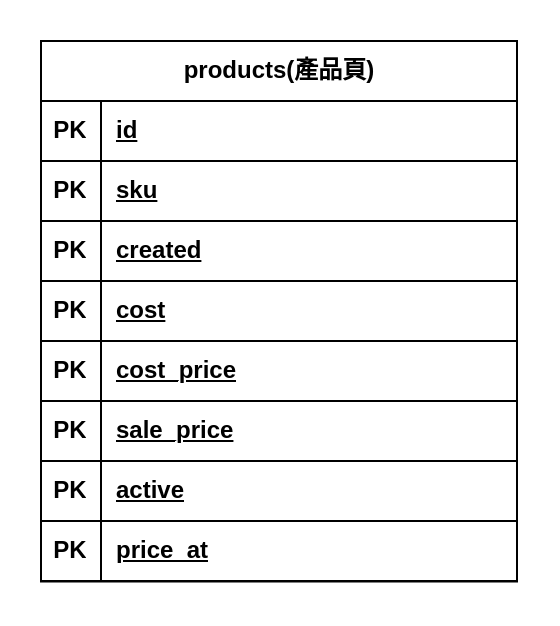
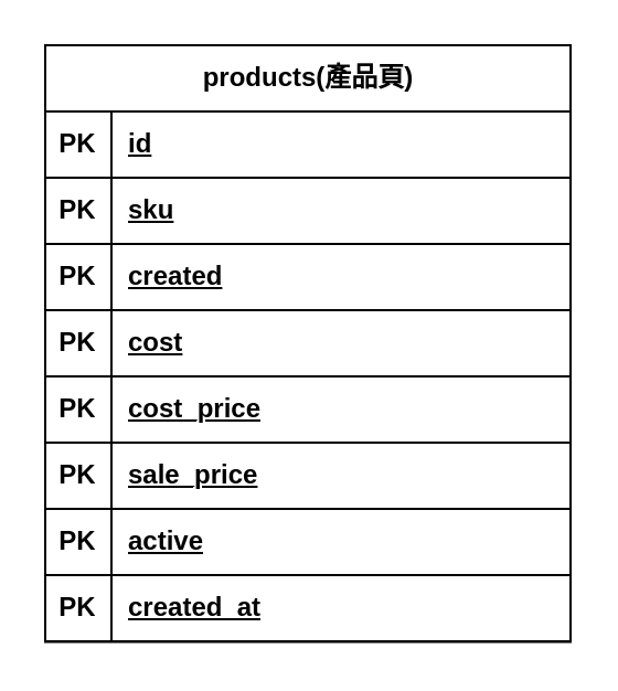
  <mxCell id="0" />
  <mxCell id="1" parent="0" />
  <mxCell id="2" value="products(產品頁)" style="shape=table;startSize=30;container=1;collapsible=1;childLayout=tableLayout;fixedRows=1;rowLines=0;fontStyle=1;align=center;resizeLast=1;html=1;" vertex="1" parent="1"><mxGeometry x="20" y="20" width="238" height="270.3" as="geometry" /></mxCell>
  <mxCell id="3" value="" style="shape=tableRow;horizontal=0;startSize=0;swimlaneHead=0;swimlaneBody=0;fillColor=none;collapsible=0;dropTarget=0;points=[[0,0.5],[1,0.5]];portConstraint=eastwest;top=0;left=0;right=0;bottom=1;" vertex="1" parent="2"><mxGeometry y="30" width="238" height="30" as="geometry" /></mxCell>
  <mxCell id="4" value="PK" style="shape=partialRectangle;connectable=0;fillColor=none;top=0;left=0;bottom=0;right=0;fontStyle=1;overflow=hidden;whiteSpace=wrap;html=1;" vertex="1" parent="3"><mxGeometry width="30" height="30" as="geometry"><mxRectangle width="30" height="30" as="alternateBounds" /></mxGeometry></mxCell>
  <mxCell id="5" value="id" style="shape=partialRectangle;connectable=0;fillColor=none;top=0;left=0;bottom=0;right=0;align=left;spacingLeft=6;fontStyle=5;overflow=hidden;whiteSpace=wrap;html=1;" vertex="1" parent="3"><mxGeometry x="30" width="208" height="30" as="geometry"><mxRectangle width="208" height="30" as="alternateBounds" /></mxGeometry></mxCell>
  <mxCell id="6" value="" style="shape=tableRow;horizontal=0;startSize=0;swimlaneHead=0;swimlaneBody=0;fillColor=none;collapsible=0;dropTarget=0;points=[[0,0.5],[1,0.5]];portConstraint=eastwest;top=0;left=0;right=0;bottom=1;" vertex="1" parent="2"><mxGeometry y="60" width="238" height="30" as="geometry" /></mxCell>
  <mxCell id="7" value="PK" style="shape=partialRectangle;connectable=0;fillColor=none;top=0;left=0;bottom=0;right=0;fontStyle=1;overflow=hidden;whiteSpace=wrap;html=1;" vertex="1" parent="6"><mxGeometry width="30" height="30" as="geometry"><mxRectangle width="30" height="30" as="alternateBounds" /></mxGeometry></mxCell>
  <mxCell id="8" value="sku" style="shape=partialRectangle;connectable=0;fillColor=none;top=0;left=0;bottom=0;right=0;align=left;spacingLeft=6;fontStyle=5;overflow=hidden;whiteSpace=wrap;html=1;" vertex="1" parent="6"><mxGeometry x="30" width="208" height="30" as="geometry"><mxRectangle width="208" height="30" as="alternateBounds" /></mxGeometry></mxCell>
  <mxCell id="9" value="" style="shape=tableRow;horizontal=0;startSize=0;swimlaneHead=0;swimlaneBody=0;fillColor=none;collapsible=0;dropTarget=0;points=[[0,0.5],[1,0.5]];portConstraint=eastwest;top=0;left=0;right=0;bottom=1;" vertex="1" parent="2"><mxGeometry y="90" width="238" height="30" as="geometry" /></mxCell>
  <mxCell id="10" value="PK" style="shape=partialRectangle;connectable=0;fillColor=none;top=0;left=0;bottom=0;right=0;fontStyle=1;overflow=hidden;whiteSpace=wrap;html=1;" vertex="1" parent="9"><mxGeometry width="30" height="30" as="geometry"><mxRectangle width="30" height="30" as="alternateBounds" /></mxGeometry></mxCell>
  <mxCell id="11" value="created" style="shape=partialRectangle;connectable=0;fillColor=none;top=0;left=0;bottom=0;right=0;align=left;spacingLeft=6;fontStyle=5;overflow=hidden;whiteSpace=wrap;html=1;" vertex="1" parent="9"><mxGeometry x="30" width="208" height="30" as="geometry"><mxRectangle width="208" height="30" as="alternateBounds" /></mxGeometry></mxCell>
  <mxCell id="12" value="" style="shape=tableRow;horizontal=0;startSize=0;swimlaneHead=0;swimlaneBody=0;fillColor=none;collapsible=0;dropTarget=0;points=[[0,0.5],[1,0.5]];portConstraint=eastwest;top=0;left=0;right=0;bottom=1;" vertex="1" parent="2"><mxGeometry y="120" width="238" height="30" as="geometry" /></mxCell>
  <mxCell id="13" value="PK" style="shape=partialRectangle;connectable=0;fillColor=none;top=0;left=0;bottom=0;right=0;fontStyle=1;overflow=hidden;whiteSpace=wrap;html=1;" vertex="1" parent="12"><mxGeometry width="30" height="30" as="geometry"><mxRectangle width="30" height="30" as="alternateBounds" /></mxGeometry></mxCell>
  <mxCell id="14" value="cost" style="shape=partialRectangle;connectable=0;fillColor=none;top=0;left=0;bottom=0;right=0;align=left;spacingLeft=6;fontStyle=5;overflow=hidden;whiteSpace=wrap;html=1;" vertex="1" parent="12"><mxGeometry x="30" width="208" height="30" as="geometry"><mxRectangle width="208" height="30" as="alternateBounds" /></mxGeometry></mxCell>
  <mxCell id="15" value="" style="shape=tableRow;horizontal=0;startSize=0;swimlaneHead=0;swimlaneBody=0;fillColor=none;collapsible=0;dropTarget=0;points=[[0,0.5],[1,0.5]];portConstraint=eastwest;top=0;left=0;right=0;bottom=1;" vertex="1" parent="2"><mxGeometry y="150" width="238" height="30" as="geometry" /></mxCell>
  <mxCell id="16" value="PK" style="shape=partialRectangle;connectable=0;fillColor=none;top=0;left=0;bottom=0;right=0;fontStyle=1;overflow=hidden;whiteSpace=wrap;html=1;" vertex="1" parent="15"><mxGeometry width="30" height="30" as="geometry"><mxRectangle width="30" height="30" as="alternateBounds" /></mxGeometry></mxCell>
  <mxCell id="17" value="cost_price" style="shape=partialRectangle;connectable=0;fillColor=none;top=0;left=0;bottom=0;right=0;align=left;spacingLeft=6;fontStyle=5;overflow=hidden;whiteSpace=wrap;html=1;" vertex="1" parent="15"><mxGeometry x="30" width="208" height="30" as="geometry"><mxRectangle width="208" height="30" as="alternateBounds" /></mxGeometry></mxCell>
  <mxCell id="18" value="" style="shape=tableRow;horizontal=0;startSize=0;swimlaneHead=0;swimlaneBody=0;fillColor=none;collapsible=0;dropTarget=0;points=[[0,0.5],[1,0.5]];portConstraint=eastwest;top=0;left=0;right=0;bottom=1;" vertex="1" parent="2"><mxGeometry y="180" width="238" height="30" as="geometry" /></mxCell>
  <mxCell id="19" value="PK" style="shape=partialRectangle;connectable=0;fillColor=none;top=0;left=0;bottom=0;right=0;fontStyle=1;overflow=hidden;whiteSpace=wrap;html=1;" vertex="1" parent="18"><mxGeometry width="30" height="30" as="geometry"><mxRectangle width="30" height="30" as="alternateBounds" /></mxGeometry></mxCell>
  <mxCell id="20" value="sale_price" style="shape=partialRectangle;connectable=0;fillColor=none;top=0;left=0;bottom=0;right=0;align=left;spacingLeft=6;fontStyle=5;overflow=hidden;whiteSpace=wrap;html=1;" vertex="1" parent="18"><mxGeometry x="30" width="208" height="30" as="geometry"><mxRectangle width="208" height="30" as="alternateBounds" /></mxGeometry></mxCell>
  <mxCell id="21" value="" style="shape=tableRow;horizontal=0;startSize=0;swimlaneHead=0;swimlaneBody=0;fillColor=none;collapsible=0;dropTarget=0;points=[[0,0.5],[1,0.5]];portConstraint=eastwest;top=0;left=0;right=0;bottom=1;" vertex="1" parent="2"><mxGeometry y="210" width="238" height="30" as="geometry" /></mxCell>
  <mxCell id="22" value="PK" style="shape=partialRectangle;connectable=0;fillColor=none;top=0;left=0;bottom=0;right=0;fontStyle=1;overflow=hidden;whiteSpace=wrap;html=1;" vertex="1" parent="21"><mxGeometry width="30" height="30" as="geometry"><mxRectangle width="30" height="30" as="alternateBounds" /></mxGeometry></mxCell>
  <mxCell id="23" value="active" style="shape=partialRectangle;connectable=0;fillColor=none;top=0;left=0;bottom=0;right=0;align=left;spacingLeft=6;fontStyle=5;overflow=hidden;whiteSpace=wrap;html=1;" vertex="1" parent="21"><mxGeometry x="30" width="208" height="30" as="geometry"><mxRectangle width="208" height="30" as="alternateBounds" /></mxGeometry></mxCell>
  <mxCell id="24" value="" style="shape=tableRow;horizontal=0;startSize=0;swimlaneHead=0;swimlaneBody=0;fillColor=none;collapsible=0;dropTarget=0;points=[[0,0.5],[1,0.5]];portConstraint=eastwest;top=0;left=0;right=0;bottom=1;" vertex="1" parent="2"><mxGeometry y="240" width="238" height="30" as="geometry" /></mxCell>
  <mxCell id="25" value="PK" style="shape=partialRectangle;connectable=0;fillColor=none;top=0;left=0;bottom=0;right=0;fontStyle=1;overflow=hidden;whiteSpace=wrap;html=1;" vertex="1" parent="24"><mxGeometry width="30" height="30" as="geometry"><mxRectangle width="30" height="30" as="alternateBounds" /></mxGeometry></mxCell>
- <mxCell id="26" value="price_at" style="shape=partialRectangle;connectable=0;fillColor=none;top=0;left=0;bottom=0;right=0;align=left;spacingLeft=6;fontStyle=5;overflow=hidden;whiteSpace=wrap;html=1;" vertex="1" parent="24"><mxGeometry x="30" width="208" height="30" as="geometry"><mxRectangle width="208" height="30" as="alternateBounds" /></mxGeometry></mxCell>
+ <mxCell id="26" value="created_at" style="shape=partialRectangle;connectable=0;fillColor=none;top=0;left=0;bottom=0;right=0;align=left;spacingLeft=6;fontStyle=5;overflow=hidden;whiteSpace=wrap;html=1;" vertex="1" parent="24"><mxGeometry x="30" width="208" height="30" as="geometry"><mxRectangle width="208" height="30" as="alternateBounds" /></mxGeometry></mxCell>
